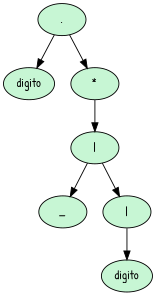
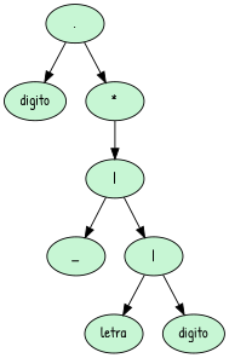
  digraph {
    rankdir=TB
    fontname="Patrick Hand"
    node [fillcolor="#c7f6d4" style=filled fontname="Patrick Hand"]
    edge [fontname="Patrick Hand"]
    n1 [label="."]
    n2 [label=digito]
    n3 [label="*"]
    n4 [label="|"]
    n5 [label=_]
    n6 [label="|"]
+   n7 [label=letra]
    n8 [label=digito]
    n1 -> n2
    n1 -> n3
    n3 -> n4
    n4 -> n5
    n4 -> n6
+   n6 -> n7
    n6 -> n8
  }
